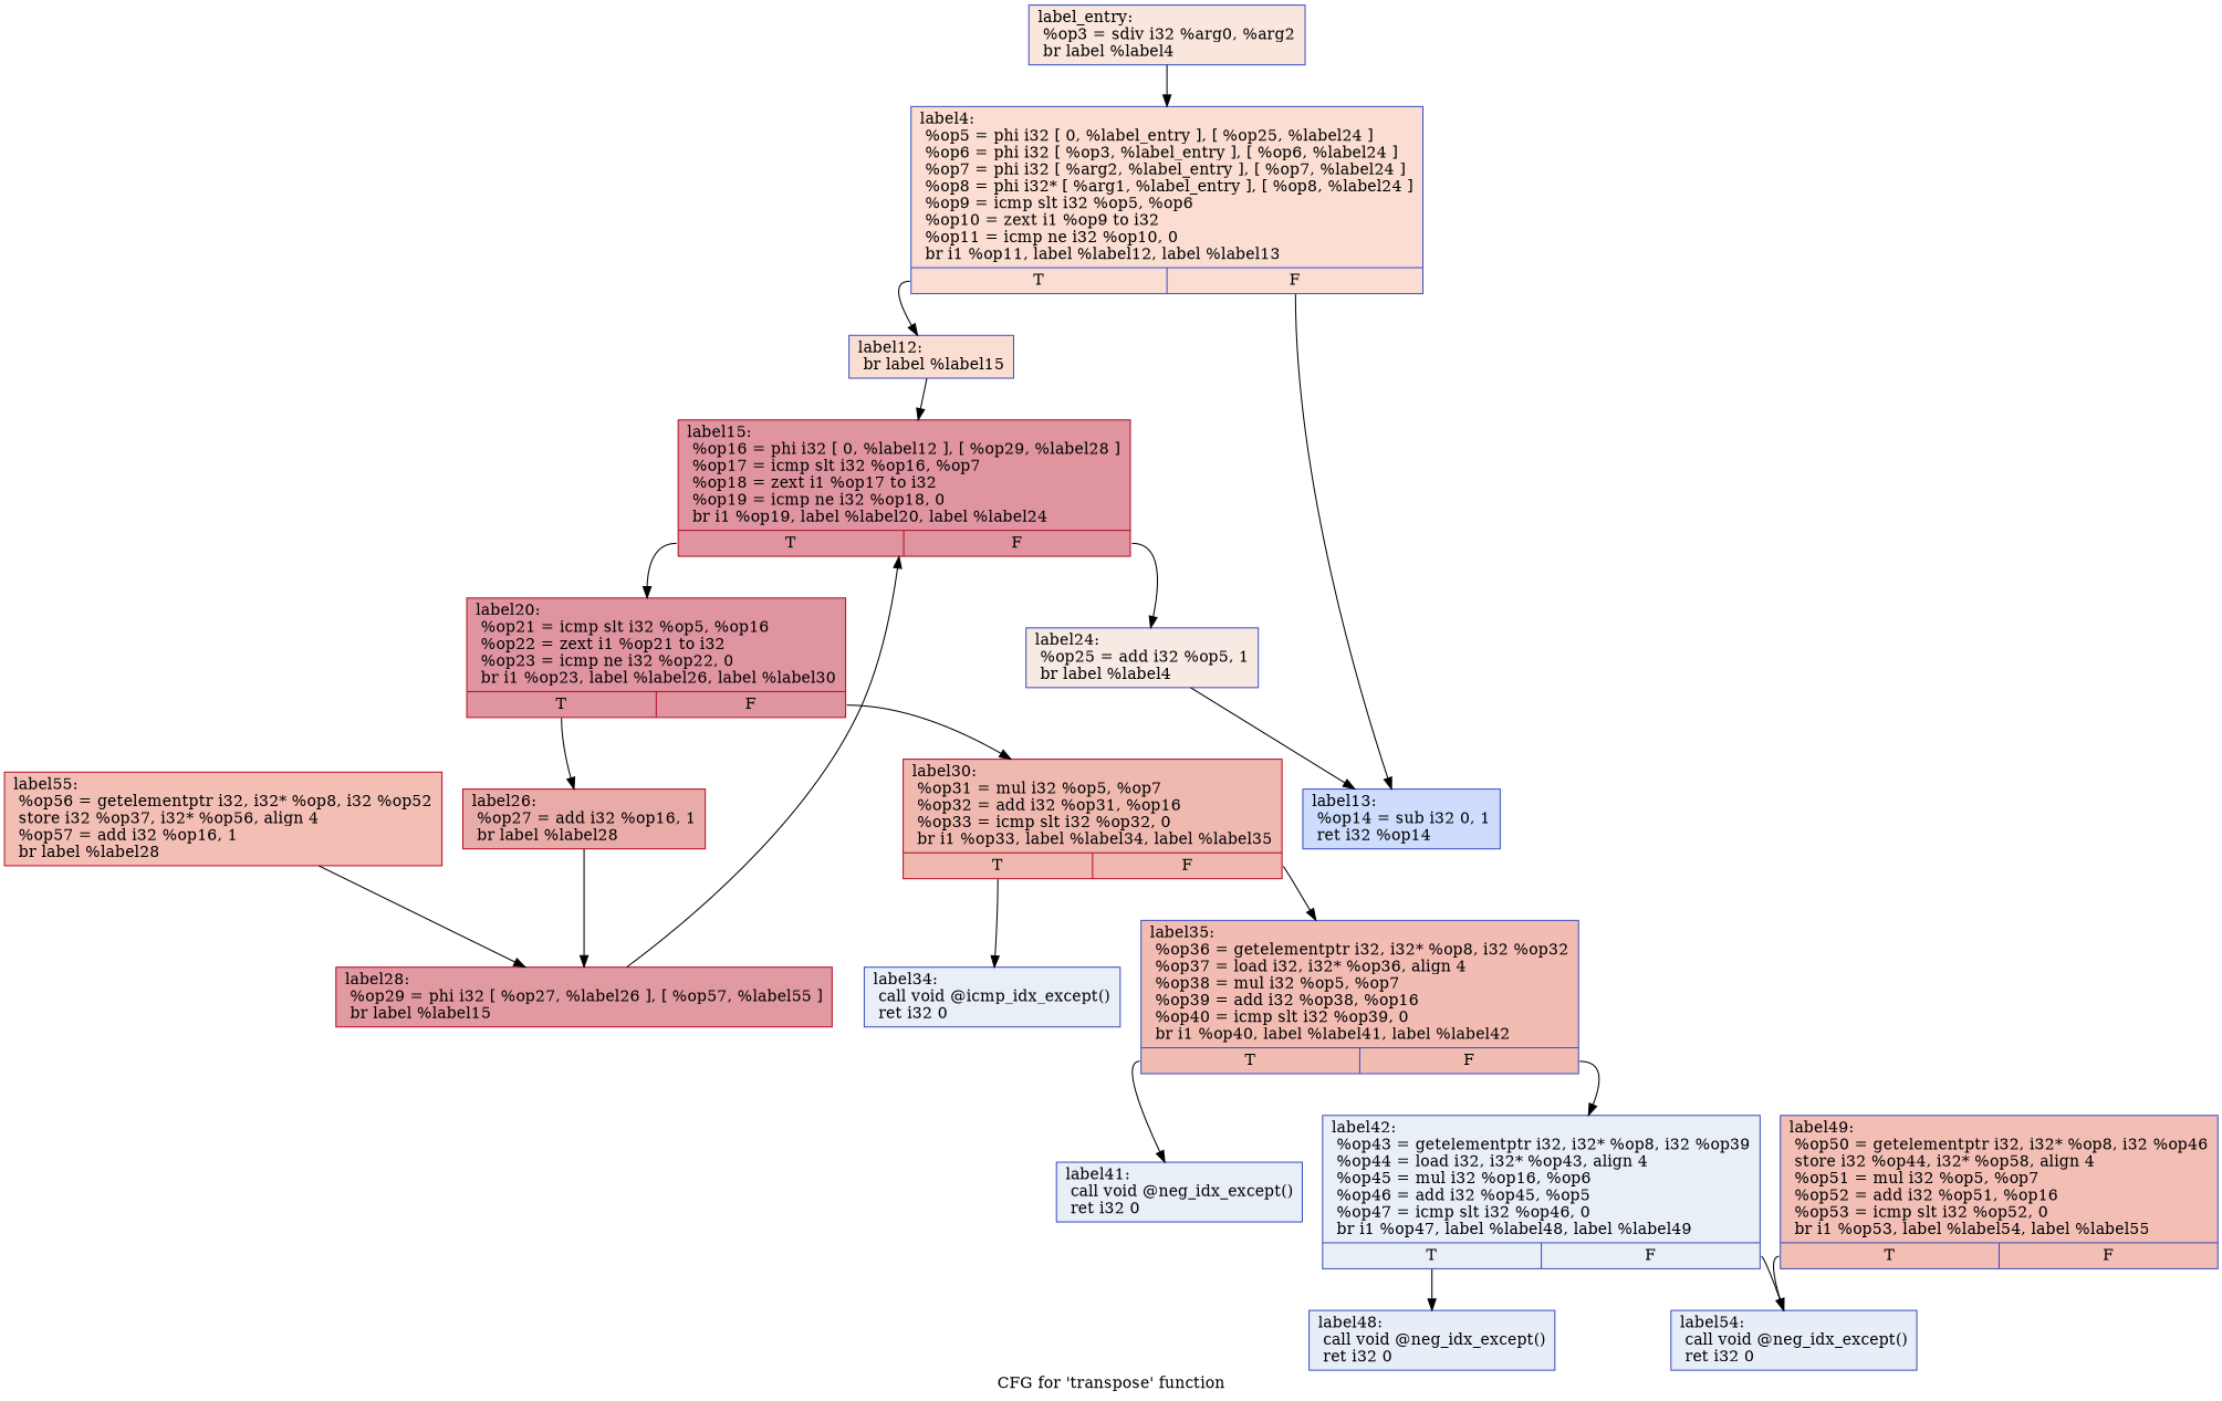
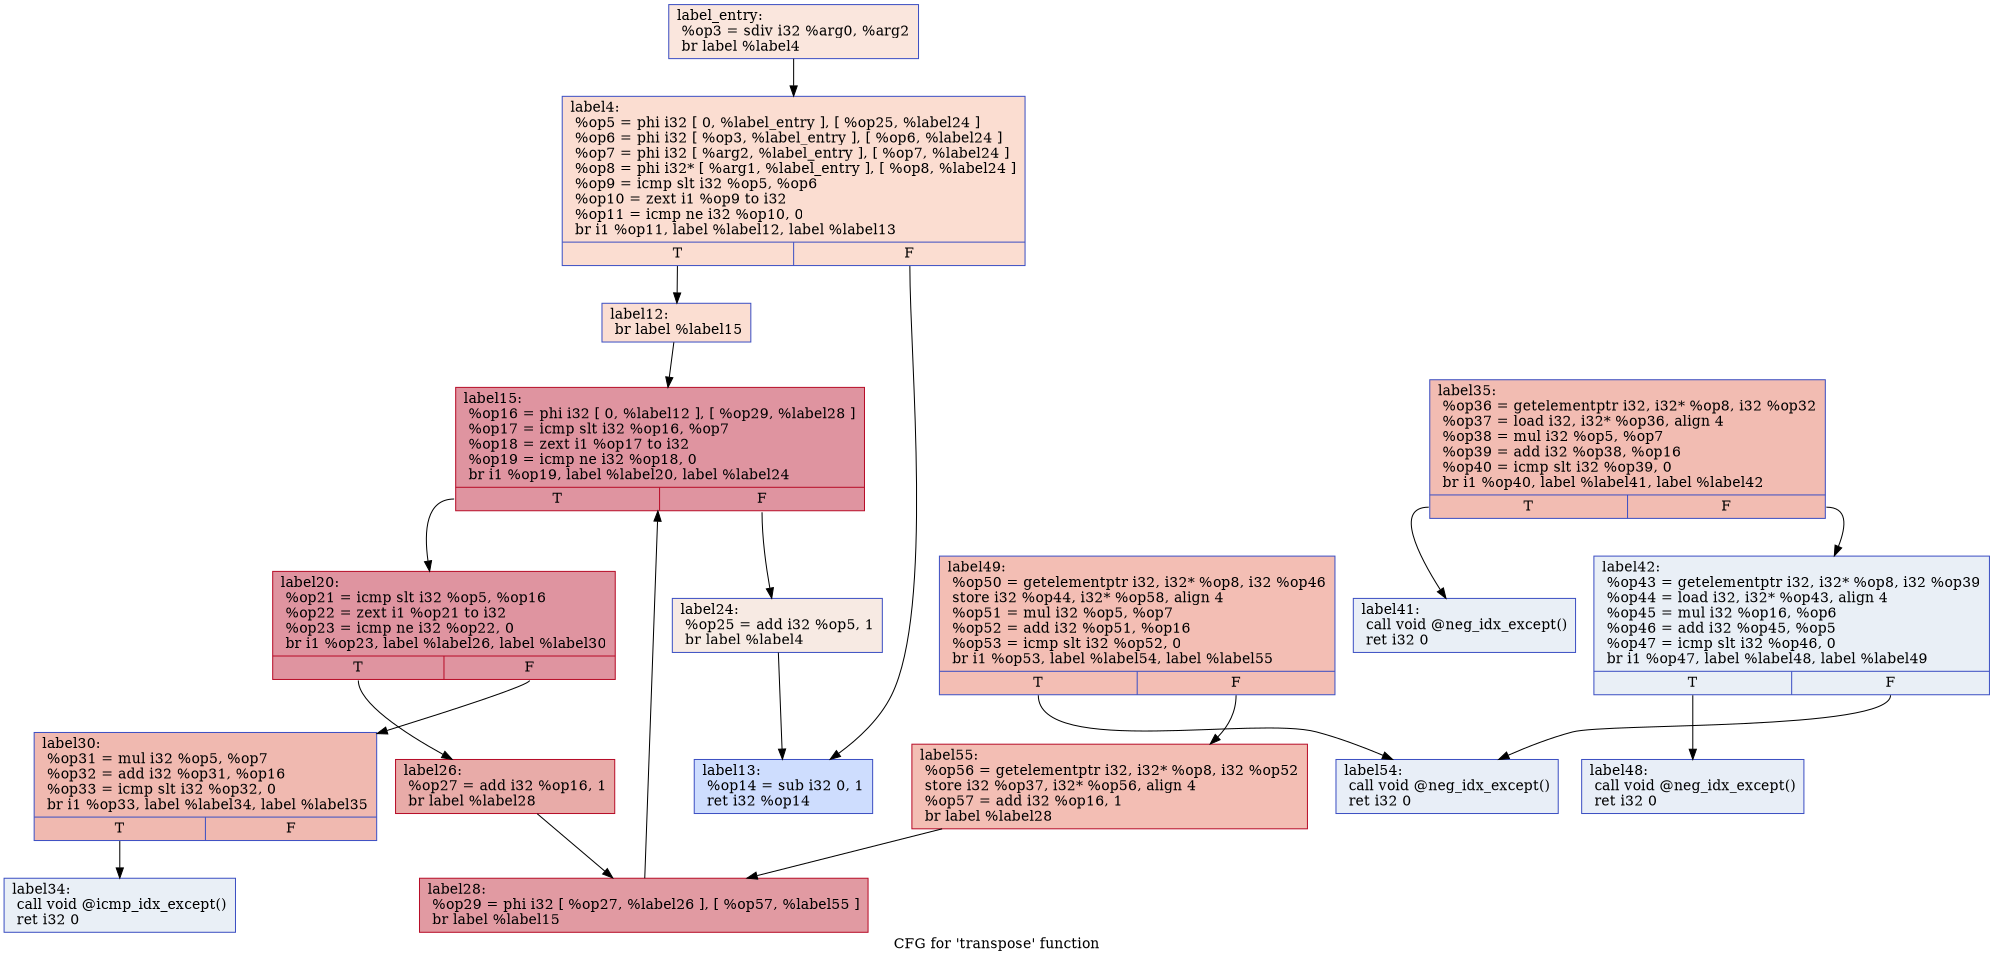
  digraph {
    label="CFG for 'transpose' function"
    node [color="#3d50c3ff" fillcolor="#cedaeb70" shape=record style=filled]
    edge [tailport=s0]
    n1 [fillcolor="#f3c7b170" label="{label_entry:\l  %op3 = sdiv i32 %arg0, %arg2\l  br label %label4\l}"]
    n2 [fillcolor="#f7b39670" label="{label4:                                           \l  %op5 = phi i32 [ 0, %label_entry ], [ %op25, %label24 ]\l  %op6 = phi i32 [ %op3, %label_entry ], [ %op6, %label24 ]\l  %op7 = phi i32 [ %arg2, %label_entry ], [ %op7, %label24 ]\l  %op8 = phi i32* [ %arg1, %label_entry ], [ %op8, %label24 ]\l  %op9 = icmp slt i32 %op5, %op6\l  %op10 = zext i1 %op9 to i32\l  %op11 = icmp ne i32 %op10, 0\l  br i1 %op11, label %label12, label %label13\l|{<s0>T|<s1>F}}"]
    n3 [fillcolor="#f7b59970" label="{label12:                                          \l  br label %label15\l}"]
    n4 [fillcolor="#8fb1fe70" label="{label13:                                          \l  %op14 = sub i32 0, 1\l  ret i32 %op14\l}"]
    n5 [color="#b70d28ff" fillcolor="#b70d2870" label="{label15:                                          \l  %op16 = phi i32 [ 0, %label12 ], [ %op29, %label28 ]\l  %op17 = icmp slt i32 %op16, %op7\l  %op18 = zext i1 %op17 to i32\l  %op19 = icmp ne i32 %op18, 0\l  br i1 %op19, label %label20, label %label24\l|{<s0>T|<s1>F}}"]
    n6 [color="#b70d28ff" fillcolor="#b70d2870" label="{label20:                                          \l  %op21 = icmp slt i32 %op5, %op16\l  %op22 = zext i1 %op21 to i32\l  %op23 = icmp ne i32 %op22, 0\l  br i1 %op23, label %label26, label %label30\l|{<s0>T|<s1>F}}"]
    n7 [fillcolor="#eed0c070" label="{label24:                                          \l  %op25 = add i32 %op5, 1\l  br label %label4\l}"]
    n8 [color="#b70d28ff" fillcolor="#cc403a70" label="{label26:                                          \l  %op27 = add i32 %op16, 1\l  br label %label28\l}"]
-   n9 [color="#b70d28ff" fillcolor="#de614d70" label="{label30:                                          \l  %op31 = mul i32 %op5, %op7\l  %op32 = add i32 %op31, %op16\l  %op33 = icmp slt i32 %op32, 0\l  br i1 %op33, label %label34, label %label35\l|{<s0>T|<s1>F}}"]
+   n9 [fillcolor="#de614d70" label="{label30:                                          \l  %op31 = mul i32 %op5, %op7\l  %op32 = add i32 %op31, %op16\l  %op33 = icmp slt i32 %op32, 0\l  br i1 %op33, label %label34, label %label35\l|{<s0>T|<s1>F}}"]
    n10 [color="#b70d28ff" fillcolor="#bb1b2c70" label="{label28:                                          \l  %op29 = phi i32 [ %op27, %label26 ], [ %op57, %label55 ]\l  br label %label15\l}"]
    n11 [label="{label34:                                          \l  call void @icmp_idx_except()\l  ret i32 0\l}"]
    n12 [fillcolor="#e1675170" label="{label35:                                          \l  %op36 = getelementptr i32, i32* %op8, i32 %op32\l  %op37 = load i32, i32* %op36, align 4\l  %op38 = mul i32 %op5, %op7\l  %op39 = add i32 %op38, %op16\l  %op40 = icmp slt i32 %op39, 0\l  br i1 %op40, label %label41, label %label42\l|{<s0>T|<s1>F}}"]
    n13 [label="{label41:                                          \l  call void @neg_idx_except()\l  ret i32 0\l}"]
    n14 [label="{label42:                                          \l  %op43 = getelementptr i32, i32* %op8, i32 %op39\l  %op44 = load i32, i32* %op43, align 4\l  %op45 = mul i32 %op16, %op6\l  %op46 = add i32 %op45, %op5\l  %op47 = icmp slt i32 %op46, 0\l  br i1 %op47, label %label48, label %label49\l|{<s0>T|<s1>F}}"]
    n15 [fillcolor="#cbd8ee70" label="{label48:                                          \l  call void @neg_idx_except()\l  ret i32 0\l}"]
    n16 [fillcolor="#cbd8ee70" label="{label54:                                          \l  call void @neg_idx_except()\l  ret i32 0\l}"]
    n17 [fillcolor="#e36c5570" label="{label49:                                          \l  %op50 = getelementptr i32, i32* %op8, i32 %op46\l  store i32 %op44, i32* %op58, align 4\l  %op51 = mul i32 %op5, %op7\l  %op52 = add i32 %op51, %op16\l  %op53 = icmp slt i32 %op52, 0\l  br i1 %op53, label %label54, label %label55\l|{<s0>T|<s1>F}}"]
    n18 [color="#b70d28ff" fillcolor="#e36c5570" label="{label55:                                          \l  %op56 = getelementptr i32, i32* %op8, i32 %op52\l  store i32 %op37, i32* %op56, align 4\l  %op57 = add i32 %op16, 1\l  br label %label28\l}"]
    n1 -> n2
    n2 -> n3
    n2 -> n4 [tailport=s1]
    n3 -> n5
    n5 -> n6
    n5 -> n7 [tailport=s1]
    n6 -> n8
    n6 -> n9 [tailport=s1]
    n7 -> n4
    n8 -> n10
    n9 -> n11
-   n9 -> n12 [tailport=s1]
    n10 -> n5
    n12 -> n13
    n12 -> n14 [tailport=s1]
    n14 -> n15
    n14 -> n16 [tailport=s1]
    n17 -> n16
+   n17 -> n18 [tailport=s1]
    n18 -> n10
  }
